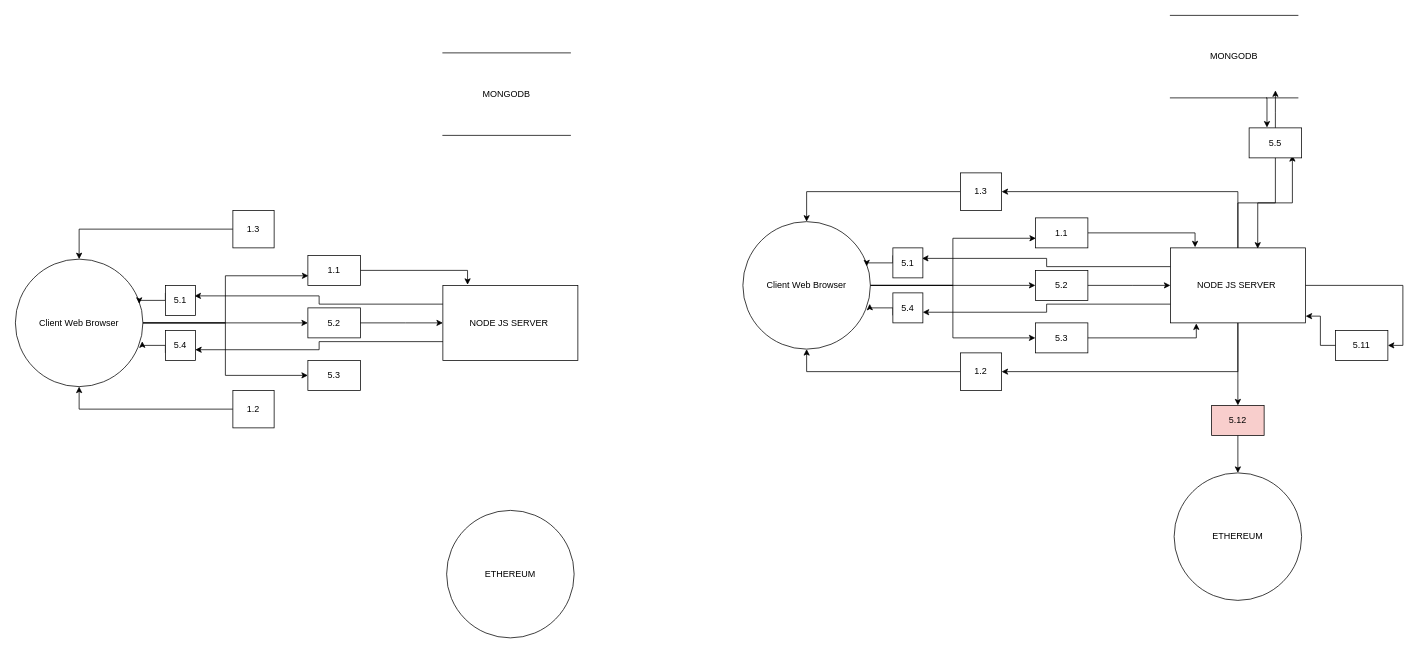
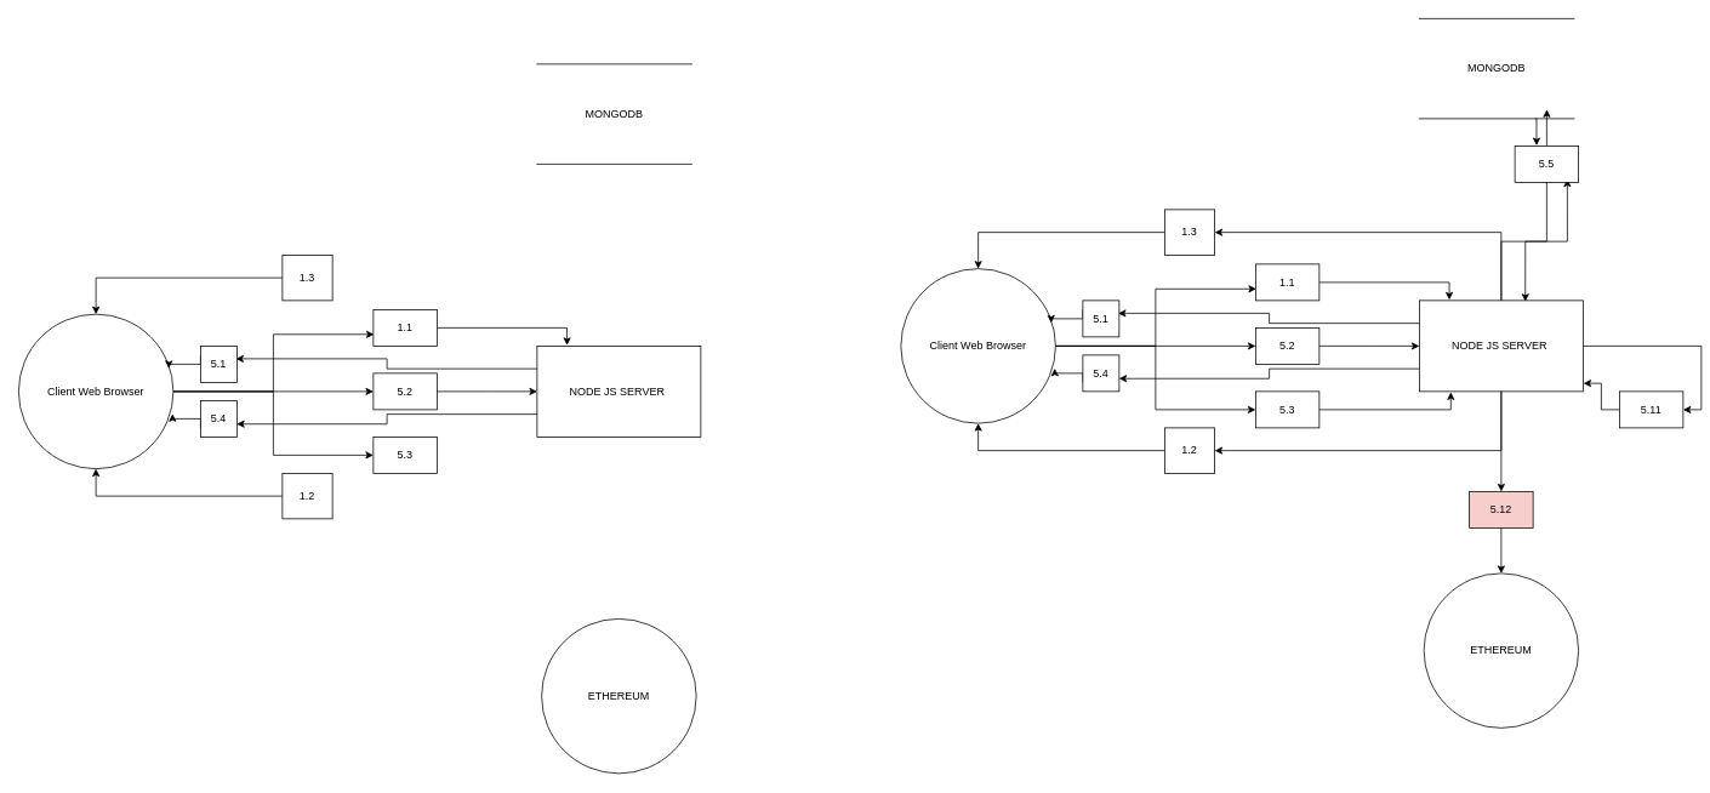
  <mxCell id="0" />
  <mxCell id="1" parent="0" />
  <mxCell id="2" value="" style="edgeStyle=orthogonalEdgeStyle;rounded=0;orthogonalLoop=1;jettySize=auto;html=1;entryX=0.183;entryY=-0.008;entryDx=0;entryDy=0;entryPerimeter=0;" edge="1" parent="1" source="14" target="10"><mxGeometry relative="1" as="geometry"><mxPoint x="1510" y="420" as="targetPoint" /></mxGeometry></mxCell>
  <mxCell id="3" style="edgeStyle=orthogonalEdgeStyle;rounded=0;orthogonalLoop=1;jettySize=auto;html=1;entryX=0;entryY=0.5;entryDx=0;entryDy=0;" edge="1" parent="1" source="5" target="15"><mxGeometry relative="1" as="geometry" /></mxCell>
  <mxCell id="4" style="edgeStyle=orthogonalEdgeStyle;rounded=0;orthogonalLoop=1;jettySize=auto;html=1;entryX=0;entryY=0.5;entryDx=0;entryDy=0;" edge="1" parent="1" source="5" target="16"><mxGeometry relative="1" as="geometry" /></mxCell>
  <mxCell id="5" value="Client Web Browser" style="ellipse;whiteSpace=wrap;html=1;aspect=fixed;" vertex="1" parent="1"><mxGeometry x="990" y="295" width="170" height="170" as="geometry" /></mxCell>
  <mxCell id="6" value="" style="edgeStyle=orthogonalEdgeStyle;rounded=0;orthogonalLoop=1;jettySize=auto;html=1;" edge="1" parent="1" source="10" target="20"><mxGeometry relative="1" as="geometry"><Array as="points"><mxPoint x="1650" y="495" /></Array></mxGeometry></mxCell>
  <mxCell id="7" value="" style="edgeStyle=orthogonalEdgeStyle;rounded=0;orthogonalLoop=1;jettySize=auto;html=1;" edge="1" parent="1" source="10" target="22"><mxGeometry relative="1" as="geometry"><Array as="points"><mxPoint x="1650" y="255" /></Array></mxGeometry></mxCell>
  <mxCell id="8" style="edgeStyle=orthogonalEdgeStyle;rounded=0;orthogonalLoop=1;jettySize=auto;html=1;entryX=0.5;entryY=0;entryDx=0;entryDy=0;" edge="1" parent="1" source="33" target="11"><mxGeometry relative="1" as="geometry" /></mxCell>
  <mxCell id="9" style="edgeStyle=orthogonalEdgeStyle;rounded=0;orthogonalLoop=1;jettySize=auto;html=1;entryX=1;entryY=0.5;entryDx=0;entryDy=0;" edge="1" parent="1" source="10" target="36"><mxGeometry relative="1" as="geometry" /></mxCell>
  <mxCell id="10" value="NODE JS SERVER&amp;nbsp;" style="rounded=0;whiteSpace=wrap;html=1;" vertex="1" parent="1"><mxGeometry x="1560" y="330" width="180" height="100" as="geometry" /></mxCell>
  <mxCell id="11" value="ETHEREUM" style="ellipse;whiteSpace=wrap;html=1;aspect=fixed;" vertex="1" parent="1"><mxGeometry x="1565" y="630" width="170" height="170" as="geometry" /></mxCell>
  <mxCell id="12" value="MONGODB" style="html=1;dashed=0;whiteSpace=wrap;shape=partialRectangle;right=0;left=0;" vertex="1" parent="1"><mxGeometry x="1560" y="20" width="170" height="110" as="geometry" /></mxCell>
  <mxCell id="13" value="" style="edgeStyle=orthogonalEdgeStyle;rounded=0;orthogonalLoop=1;jettySize=auto;html=1;entryX=0.01;entryY=0.68;entryDx=0;entryDy=0;entryPerimeter=0;" edge="1" parent="1" source="5" target="14"><mxGeometry relative="1" as="geometry"><mxPoint x="1390" y="435" as="sourcePoint" /><mxPoint x="1560" y="410" as="targetPoint" /></mxGeometry></mxCell>
  <mxCell id="14" value="1.1" style="rounded=0;whiteSpace=wrap;html=1;" vertex="1" parent="1"><mxGeometry x="1380" y="290" width="70" height="40" as="geometry" /></mxCell>
  <mxCell id="15" value="5.2" style="rounded=0;whiteSpace=wrap;html=1;" vertex="1" parent="1"><mxGeometry x="1380" y="360" width="70" height="40" as="geometry" /></mxCell>
  <mxCell id="16" value="5.3" style="rounded=0;whiteSpace=wrap;html=1;" vertex="1" parent="1"><mxGeometry x="1380" y="430" width="70" height="40" as="geometry" /></mxCell>
  <mxCell id="17" style="edgeStyle=orthogonalEdgeStyle;rounded=0;orthogonalLoop=1;jettySize=auto;html=1;entryX=0;entryY=0.5;entryDx=0;entryDy=0;" edge="1" parent="1" source="15" target="10"><mxGeometry relative="1" as="geometry"><Array as="points"><mxPoint x="1510" y="380" /><mxPoint x="1510" y="380" /></Array></mxGeometry></mxCell>
  <mxCell id="18" style="edgeStyle=orthogonalEdgeStyle;rounded=0;orthogonalLoop=1;jettySize=auto;html=1;entryX=0.192;entryY=1.008;entryDx=0;entryDy=0;entryPerimeter=0;" edge="1" parent="1" source="16" target="10"><mxGeometry relative="1" as="geometry"><mxPoint x="1590" y="430" as="targetPoint" /></mxGeometry></mxCell>
  <mxCell id="19" style="edgeStyle=orthogonalEdgeStyle;rounded=0;orthogonalLoop=1;jettySize=auto;html=1;entryX=0.5;entryY=1;entryDx=0;entryDy=0;" edge="1" parent="1" source="20" target="5"><mxGeometry relative="1" as="geometry" /></mxCell>
  <mxCell id="20" value="1.2" style="rounded=0;whiteSpace=wrap;html=1;" vertex="1" parent="1"><mxGeometry x="1280" y="470" width="55" height="50" as="geometry" /></mxCell>
  <mxCell id="21" style="edgeStyle=orthogonalEdgeStyle;rounded=0;orthogonalLoop=1;jettySize=auto;html=1;entryX=0.5;entryY=0;entryDx=0;entryDy=0;" edge="1" parent="1" source="22" target="5"><mxGeometry relative="1" as="geometry" /></mxCell>
  <mxCell id="22" value="1.3" style="rounded=0;whiteSpace=wrap;html=1;" vertex="1" parent="1"><mxGeometry x="1280" y="230" width="55" height="50" as="geometry" /></mxCell>
  <mxCell id="23" style="edgeStyle=orthogonalEdgeStyle;rounded=0;orthogonalLoop=1;jettySize=auto;html=1;exitX=0;exitY=0.25;exitDx=0;exitDy=0;entryX=0.971;entryY=0.35;entryDx=0;entryDy=0;entryPerimeter=0;" edge="1" parent="1" source="26" target="5"><mxGeometry relative="1" as="geometry"><Array as="points"><mxPoint x="1190" y="350" /><mxPoint x="1155" y="350" /></Array></mxGeometry></mxCell>
  <mxCell id="24" style="edgeStyle=orthogonalEdgeStyle;rounded=0;orthogonalLoop=1;jettySize=auto;html=1;exitX=0;exitY=0.75;exitDx=0;exitDy=0;entryX=0.995;entryY=0.645;entryDx=0;entryDy=0;entryPerimeter=0;" edge="1" parent="1" source="28" target="5"><mxGeometry relative="1" as="geometry"><Array as="points"><mxPoint x="1190" y="410" /><mxPoint x="1159" y="410" /></Array></mxGeometry></mxCell>
  <mxCell id="25" value="" style="edgeStyle=orthogonalEdgeStyle;rounded=0;orthogonalLoop=1;jettySize=auto;html=1;exitX=0;exitY=0.25;exitDx=0;exitDy=0;entryX=0.971;entryY=0.35;entryDx=0;entryDy=0;entryPerimeter=0;" edge="1" parent="1" source="10" target="26"><mxGeometry relative="1" as="geometry"><mxPoint x="1560" y="355" as="sourcePoint" /><mxPoint x="1155" y="355" as="targetPoint" /></mxGeometry></mxCell>
  <mxCell id="26" value="5.1" style="rounded=0;whiteSpace=wrap;html=1;" vertex="1" parent="1"><mxGeometry x="1190" y="330" width="40" height="40" as="geometry" /></mxCell>
  <mxCell id="27" value="" style="edgeStyle=orthogonalEdgeStyle;rounded=0;orthogonalLoop=1;jettySize=auto;html=1;exitX=0;exitY=0.75;exitDx=0;exitDy=0;entryX=0.995;entryY=0.645;entryDx=0;entryDy=0;entryPerimeter=0;" edge="1" parent="1" source="10" target="28"><mxGeometry relative="1" as="geometry"><mxPoint x="1560" y="405" as="sourcePoint" /><mxPoint x="1159" y="405" as="targetPoint" /></mxGeometry></mxCell>
  <mxCell id="28" value="5.4" style="rounded=0;whiteSpace=wrap;html=1;" vertex="1" parent="1"><mxGeometry x="1190" y="390" width="40" height="40" as="geometry" /></mxCell>
  <mxCell id="29" style="edgeStyle=orthogonalEdgeStyle;rounded=0;orthogonalLoop=1;jettySize=auto;html=1;entryX=0.824;entryY=0.909;entryDx=0;entryDy=0;entryPerimeter=0;" edge="1" parent="1" source="31" target="12"><mxGeometry relative="1" as="geometry" /></mxCell>
  <mxCell id="30" value="" style="edgeStyle=orthogonalEdgeStyle;rounded=0;orthogonalLoop=1;jettySize=auto;html=1;entryX=0.824;entryY=0.909;entryDx=0;entryDy=0;entryPerimeter=0;" edge="1" parent="1" source="10" target="31"><mxGeometry relative="1" as="geometry"><mxPoint x="1650" y="330" as="sourcePoint" /><mxPoint x="1700" y="130" as="targetPoint" /></mxGeometry></mxCell>
- <mxCell id="31" value="5.5" style="rounded=0;whiteSpace=wrap;html=1;" vertex="1" parent="1"><mxGeometry x="1665" y="170" width="70" height="40" as="geometry" /></mxCell>
+ <mxCell id="31" value="5.5" style="rounded=0;whiteSpace=wrap;html=1;" vertex="1" parent="1"><mxGeometry x="1665" y="160" width="70" height="40" as="geometry" /></mxCell>
  <mxCell id="32" value="" style="edgeStyle=orthogonalEdgeStyle;rounded=0;orthogonalLoop=1;jettySize=auto;html=1;entryX=0.5;entryY=0;entryDx=0;entryDy=0;" edge="1" parent="1" source="10" target="33"><mxGeometry relative="1" as="geometry"><mxPoint x="1650" y="430" as="sourcePoint" /><mxPoint x="1650" y="630" as="targetPoint" /></mxGeometry></mxCell>
  <mxCell id="33" value="5.12" style="rounded=0;whiteSpace=wrap;html=1;fillColor=#f8cecc;" vertex="1" parent="1"><mxGeometry x="1615" y="540" width="70" height="40" as="geometry" /></mxCell>
  <mxCell id="34" style="edgeStyle=orthogonalEdgeStyle;rounded=0;orthogonalLoop=1;jettySize=auto;html=1;exitX=0.75;exitY=1;exitDx=0;exitDy=0;entryX=0.34;entryY=-0.013;entryDx=0;entryDy=0;entryPerimeter=0;" edge="1" parent="1" source="12" target="31"><mxGeometry relative="1" as="geometry" /></mxCell>
  <mxCell id="35" style="edgeStyle=orthogonalEdgeStyle;rounded=0;orthogonalLoop=1;jettySize=auto;html=1;exitX=0.5;exitY=1;exitDx=0;exitDy=0;entryX=0.647;entryY=0.01;entryDx=0;entryDy=0;entryPerimeter=0;" edge="1" parent="1" source="31" target="10"><mxGeometry relative="1" as="geometry" /></mxCell>
- <mxCell id="36" value="5.11" style="rounded=0;whiteSpace=wrap;html=1;" vertex="1" parent="1"><mxGeometry x="1780" y="440" width="70" height="40" as="geometry" /></mxCell>
+ <mxCell id="36" value="5.11" style="rounded=0;whiteSpace=wrap;html=1;" vertex="1" parent="1"><mxGeometry x="1780" y="430" width="70" height="40" as="geometry" /></mxCell>
  <mxCell id="37" style="edgeStyle=orthogonalEdgeStyle;rounded=0;orthogonalLoop=1;jettySize=auto;html=1;exitX=0;exitY=0.5;exitDx=0;exitDy=0;entryX=1.002;entryY=0.91;entryDx=0;entryDy=0;entryPerimeter=0;" edge="1" parent="1" source="36" target="10"><mxGeometry relative="1" as="geometry" /></mxCell>
  <mxCell id="38" value="" style="edgeStyle=orthogonalEdgeStyle;rounded=0;orthogonalLoop=1;jettySize=auto;html=1;entryX=0.183;entryY=-0.008;entryDx=0;entryDy=0;entryPerimeter=0;" edge="1" parent="1" source="46" target="42"><mxGeometry relative="1" as="geometry"><mxPoint x="540" y="470" as="targetPoint" /></mxGeometry></mxCell>
  <mxCell id="39" style="edgeStyle=orthogonalEdgeStyle;rounded=0;orthogonalLoop=1;jettySize=auto;html=1;entryX=0;entryY=0.5;entryDx=0;entryDy=0;" edge="1" parent="1" source="41" target="47"><mxGeometry relative="1" as="geometry" /></mxCell>
  <mxCell id="40" style="edgeStyle=orthogonalEdgeStyle;rounded=0;orthogonalLoop=1;jettySize=auto;html=1;entryX=0;entryY=0.5;entryDx=0;entryDy=0;" edge="1" parent="1" source="41" target="48"><mxGeometry relative="1" as="geometry" /></mxCell>
  <mxCell id="41" value="Client Web Browser" style="ellipse;whiteSpace=wrap;html=1;aspect=fixed;" vertex="1" parent="1"><mxGeometry x="20" y="345" width="170" height="170" as="geometry" /></mxCell>
  <mxCell id="42" value="NODE JS SERVER&amp;nbsp;" style="rounded=0;whiteSpace=wrap;html=1;" vertex="1" parent="1"><mxGeometry x="590" y="380" width="180" height="100" as="geometry" /></mxCell>
  <mxCell id="43" value="ETHEREUM" style="ellipse;whiteSpace=wrap;html=1;aspect=fixed;" vertex="1" parent="1"><mxGeometry x="595" y="680" width="170" height="170" as="geometry" /></mxCell>
  <mxCell id="44" value="MONGODB" style="html=1;dashed=0;whiteSpace=wrap;shape=partialRectangle;right=0;left=0;" vertex="1" parent="1"><mxGeometry x="590" y="70" width="170" height="110" as="geometry" /></mxCell>
  <mxCell id="45" value="" style="edgeStyle=orthogonalEdgeStyle;rounded=0;orthogonalLoop=1;jettySize=auto;html=1;entryX=0.01;entryY=0.68;entryDx=0;entryDy=0;entryPerimeter=0;" edge="1" parent="1" source="41" target="46"><mxGeometry relative="1" as="geometry"><mxPoint x="420" y="485" as="sourcePoint" /><mxPoint x="590" y="460" as="targetPoint" /></mxGeometry></mxCell>
  <mxCell id="46" value="1.1" style="rounded=0;whiteSpace=wrap;html=1;" vertex="1" parent="1"><mxGeometry x="410" y="340" width="70" height="40" as="geometry" /></mxCell>
  <mxCell id="47" value="5.2" style="rounded=0;whiteSpace=wrap;html=1;" vertex="1" parent="1"><mxGeometry x="410" y="410" width="70" height="40" as="geometry" /></mxCell>
  <mxCell id="48" value="5.3" style="rounded=0;whiteSpace=wrap;html=1;" vertex="1" parent="1"><mxGeometry x="410" y="480" width="70" height="40" as="geometry" /></mxCell>
  <mxCell id="49" style="edgeStyle=orthogonalEdgeStyle;rounded=0;orthogonalLoop=1;jettySize=auto;html=1;entryX=0;entryY=0.5;entryDx=0;entryDy=0;" edge="1" parent="1" source="47" target="42"><mxGeometry relative="1" as="geometry"><Array as="points"><mxPoint x="540" y="430" /><mxPoint x="540" y="430" /></Array></mxGeometry></mxCell>
  <mxCell id="50" style="edgeStyle=orthogonalEdgeStyle;rounded=0;orthogonalLoop=1;jettySize=auto;html=1;entryX=0.5;entryY=1;entryDx=0;entryDy=0;" edge="1" parent="1" source="51" target="41"><mxGeometry relative="1" as="geometry" /></mxCell>
  <mxCell id="51" value="1.2" style="rounded=0;whiteSpace=wrap;html=1;" vertex="1" parent="1"><mxGeometry x="310" y="520" width="55" height="50" as="geometry" /></mxCell>
  <mxCell id="52" style="edgeStyle=orthogonalEdgeStyle;rounded=0;orthogonalLoop=1;jettySize=auto;html=1;entryX=0.5;entryY=0;entryDx=0;entryDy=0;" edge="1" parent="1" source="53" target="41"><mxGeometry relative="1" as="geometry" /></mxCell>
  <mxCell id="53" value="1.3" style="rounded=0;whiteSpace=wrap;html=1;" vertex="1" parent="1"><mxGeometry x="310" y="280" width="55" height="50" as="geometry" /></mxCell>
  <mxCell id="54" style="edgeStyle=orthogonalEdgeStyle;rounded=0;orthogonalLoop=1;jettySize=auto;html=1;exitX=0;exitY=0.25;exitDx=0;exitDy=0;entryX=0.971;entryY=0.35;entryDx=0;entryDy=0;entryPerimeter=0;" edge="1" parent="1" source="57" target="41"><mxGeometry relative="1" as="geometry"><Array as="points"><mxPoint x="220" y="400" /><mxPoint x="185" y="400" /></Array></mxGeometry></mxCell>
  <mxCell id="55" style="edgeStyle=orthogonalEdgeStyle;rounded=0;orthogonalLoop=1;jettySize=auto;html=1;exitX=0;exitY=0.75;exitDx=0;exitDy=0;entryX=0.995;entryY=0.645;entryDx=0;entryDy=0;entryPerimeter=0;" edge="1" parent="1" source="59" target="41"><mxGeometry relative="1" as="geometry"><Array as="points"><mxPoint x="220" y="460" /><mxPoint x="189" y="460" /></Array></mxGeometry></mxCell>
  <mxCell id="56" value="" style="edgeStyle=orthogonalEdgeStyle;rounded=0;orthogonalLoop=1;jettySize=auto;html=1;exitX=0;exitY=0.25;exitDx=0;exitDy=0;entryX=0.971;entryY=0.35;entryDx=0;entryDy=0;entryPerimeter=0;" edge="1" parent="1" source="42" target="57"><mxGeometry relative="1" as="geometry"><mxPoint x="590" y="405" as="sourcePoint" /><mxPoint x="185" y="405" as="targetPoint" /></mxGeometry></mxCell>
  <mxCell id="57" value="5.1" style="rounded=0;whiteSpace=wrap;html=1;" vertex="1" parent="1"><mxGeometry x="220" y="380" width="40" height="40" as="geometry" /></mxCell>
  <mxCell id="58" value="" style="edgeStyle=orthogonalEdgeStyle;rounded=0;orthogonalLoop=1;jettySize=auto;html=1;exitX=0;exitY=0.75;exitDx=0;exitDy=0;entryX=0.995;entryY=0.645;entryDx=0;entryDy=0;entryPerimeter=0;" edge="1" parent="1" source="42" target="59"><mxGeometry relative="1" as="geometry"><mxPoint x="590" y="455" as="sourcePoint" /><mxPoint x="189" y="455" as="targetPoint" /></mxGeometry></mxCell>
  <mxCell id="59" value="5.4" style="rounded=0;whiteSpace=wrap;html=1;" vertex="1" parent="1"><mxGeometry x="220" y="440" width="40" height="40" as="geometry" /></mxCell>
